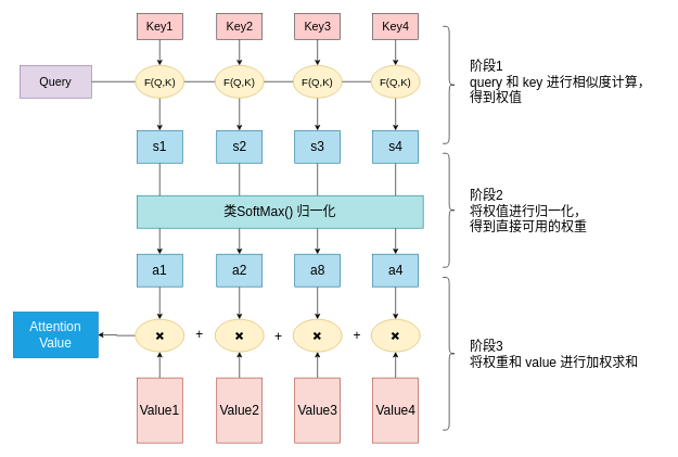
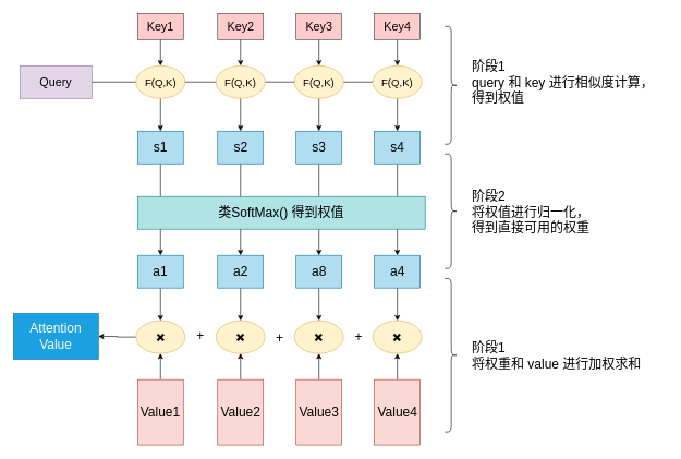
  <mxCell id="0" />
  <mxCell id="1" parent="0" />
  <mxCell id="2" style="edgeStyle=orthogonalEdgeStyle;rounded=0;orthogonalLoop=1;jettySize=auto;html=1;entryX=0.5;entryY=0;entryDx=0;entryDy=0;fontSize=20;" edge="1" parent="1" source="3" target="13"><mxGeometry relative="1" as="geometry" /></mxCell>
  <mxCell id="3" value="Key1" style="rounded=0;whiteSpace=wrap;html=1;fillColor=#ffcccc;strokeColor=#36393d;fontSize=18;" vertex="1" parent="1"><mxGeometry x="210" y="20" width="70" height="40" as="geometry" /></mxCell>
  <mxCell id="4" style="edgeStyle=orthogonalEdgeStyle;rounded=0;orthogonalLoop=1;jettySize=auto;html=1;fontSize=20;" edge="1" parent="1" source="5" target="15"><mxGeometry relative="1" as="geometry" /></mxCell>
  <mxCell id="5" value="Key2" style="rounded=0;whiteSpace=wrap;html=1;fillColor=#ffcccc;strokeColor=#36393d;fontSize=18;" vertex="1" parent="1"><mxGeometry x="332.5" y="20" width="70" height="40" as="geometry" /></mxCell>
  <mxCell id="6" style="edgeStyle=orthogonalEdgeStyle;rounded=0;orthogonalLoop=1;jettySize=auto;html=1;fontSize=20;" edge="1" parent="1" source="7" target="17"><mxGeometry relative="1" as="geometry" /></mxCell>
  <mxCell id="7" value="Key3" style="rounded=0;whiteSpace=wrap;html=1;fillColor=#ffcccc;strokeColor=#36393d;fontSize=18;" vertex="1" parent="1"><mxGeometry x="452.5" y="20" width="70" height="40" as="geometry" /></mxCell>
  <mxCell id="8" style="edgeStyle=orthogonalEdgeStyle;rounded=0;orthogonalLoop=1;jettySize=auto;html=1;fontSize=20;" edge="1" parent="1" source="9" target="19"><mxGeometry relative="1" as="geometry" /></mxCell>
  <mxCell id="9" value="Key4" style="rounded=0;whiteSpace=wrap;html=1;fillColor=#ffcccc;strokeColor=#36393d;fontSize=18;" vertex="1" parent="1"><mxGeometry x="572.5" y="20" width="70" height="40" as="geometry" /></mxCell>
  <mxCell id="10" style="edgeStyle=orthogonalEdgeStyle;rounded=0;orthogonalLoop=1;jettySize=auto;html=1;fontSize=20;entryX=0;entryY=0.5;entryDx=0;entryDy=0;endArrow=none;endFill=0;" edge="1" parent="1" source="11" target="19"><mxGeometry relative="1" as="geometry" /></mxCell>
  <mxCell id="11" value="Query" style="rounded=0;whiteSpace=wrap;html=1;fillColor=#e1d5e7;strokeColor=#9673a6;fontSize=18;" vertex="1" parent="1"><mxGeometry x="30" y="100" width="110" height="50" as="geometry" /></mxCell>
  <mxCell id="12" style="edgeStyle=orthogonalEdgeStyle;rounded=0;orthogonalLoop=1;jettySize=auto;html=1;fontSize=20;" edge="1" parent="1" source="13" target="21"><mxGeometry relative="1" as="geometry" /></mxCell>
  <mxCell id="13" value="&lt;font style=&quot;font-size: 16px;&quot;&gt;F(Q,K)&lt;/font&gt;" style="ellipse;whiteSpace=wrap;html=1;fontSize=18;fillColor=#fff2cc;strokeColor=#d6b656;" vertex="1" parent="1"><mxGeometry x="207.5" y="100" width="75" height="50" as="geometry" /></mxCell>
  <mxCell id="14" style="edgeStyle=orthogonalEdgeStyle;rounded=0;orthogonalLoop=1;jettySize=auto;html=1;entryX=0.5;entryY=0;entryDx=0;entryDy=0;fontSize=20;" edge="1" parent="1" source="15" target="23"><mxGeometry relative="1" as="geometry" /></mxCell>
  <mxCell id="15" value="&lt;font style=&quot;font-size: 16px;&quot;&gt;F(Q,K)&lt;/font&gt;" style="ellipse;whiteSpace=wrap;html=1;fontSize=18;fillColor=#fff2cc;strokeColor=#d6b656;" vertex="1" parent="1"><mxGeometry x="330" y="100" width="75" height="50" as="geometry" /></mxCell>
  <mxCell id="16" style="edgeStyle=orthogonalEdgeStyle;rounded=0;orthogonalLoop=1;jettySize=auto;html=1;fontSize=20;" edge="1" parent="1" source="17" target="25"><mxGeometry relative="1" as="geometry" /></mxCell>
  <mxCell id="17" value="&lt;font style=&quot;font-size: 16px;&quot;&gt;F(Q,K)&lt;/font&gt;" style="ellipse;whiteSpace=wrap;html=1;fontSize=18;fillColor=#fff2cc;strokeColor=#d6b656;" vertex="1" parent="1"><mxGeometry x="450" y="100" width="75" height="50" as="geometry" /></mxCell>
  <mxCell id="18" style="edgeStyle=orthogonalEdgeStyle;rounded=0;orthogonalLoop=1;jettySize=auto;html=1;fontSize=20;" edge="1" parent="1" source="19" target="27"><mxGeometry relative="1" as="geometry" /></mxCell>
  <mxCell id="19" value="&lt;font style=&quot;font-size: 16px;&quot;&gt;F(Q,K)&lt;/font&gt;" style="ellipse;whiteSpace=wrap;html=1;fontSize=18;fillColor=#fff2cc;strokeColor=#d6b656;" vertex="1" parent="1"><mxGeometry x="570" y="100" width="75" height="50" as="geometry" /></mxCell>
  <mxCell id="20" style="edgeStyle=orthogonalEdgeStyle;rounded=0;orthogonalLoop=1;jettySize=auto;html=1;fontSize=20;" edge="1" parent="1" source="21" target="30"><mxGeometry relative="1" as="geometry" /></mxCell>
  <mxCell id="21" value="&lt;font style=&quot;font-size: 20px;&quot;&gt;s1&lt;/font&gt;" style="rounded=0;whiteSpace=wrap;html=1;fillColor=#b1ddf0;strokeColor=#10739e;fontSize=18;" vertex="1" parent="1"><mxGeometry x="210" y="200" width="70" height="50" as="geometry" /></mxCell>
  <mxCell id="22" style="edgeStyle=orthogonalEdgeStyle;rounded=0;orthogonalLoop=1;jettySize=auto;html=1;fontSize=20;" edge="1" parent="1" source="23" target="32"><mxGeometry relative="1" as="geometry" /></mxCell>
  <mxCell id="23" value="&lt;font style=&quot;font-size: 20px;&quot;&gt;s2&lt;/font&gt;" style="rounded=0;whiteSpace=wrap;html=1;fillColor=#b1ddf0;strokeColor=#10739e;fontSize=18;" vertex="1" parent="1"><mxGeometry x="332.5" y="200" width="70" height="50" as="geometry" /></mxCell>
  <mxCell id="24" style="edgeStyle=orthogonalEdgeStyle;rounded=0;orthogonalLoop=1;jettySize=auto;html=1;fontSize=20;" edge="1" parent="1" source="25" target="34"><mxGeometry relative="1" as="geometry" /></mxCell>
  <mxCell id="25" value="&lt;font style=&quot;font-size: 20px;&quot;&gt;s3&lt;/font&gt;" style="rounded=0;whiteSpace=wrap;html=1;fillColor=#b1ddf0;strokeColor=#10739e;fontSize=18;" vertex="1" parent="1"><mxGeometry x="452.5" y="200" width="70" height="50" as="geometry" /></mxCell>
  <mxCell id="26" style="edgeStyle=orthogonalEdgeStyle;rounded=0;orthogonalLoop=1;jettySize=auto;html=1;fontSize=20;" edge="1" parent="1" source="27" target="36"><mxGeometry relative="1" as="geometry" /></mxCell>
  <mxCell id="27" value="&lt;font style=&quot;font-size: 20px;&quot;&gt;s4&lt;/font&gt;" style="rounded=0;whiteSpace=wrap;html=1;fillColor=#b1ddf0;strokeColor=#10739e;fontSize=18;" vertex="1" parent="1"><mxGeometry x="572.5" y="200" width="70" height="50" as="geometry" /></mxCell>
- <mxCell id="28" value="&lt;span style=&quot;font-size: 20px;&quot;&gt;类SoftMax() 归一化&lt;/span&gt;" style="rounded=0;whiteSpace=wrap;html=1;fillColor=#b0e3e6;strokeColor=#0e8088;fontSize=18;" vertex="1" parent="1"><mxGeometry x="210" y="300" width="440" height="50" as="geometry" /></mxCell>
+ <mxCell id="28" value="&lt;span style=&quot;font-size: 20px;&quot;&gt;类SoftMax() 得到权值&lt;/span&gt;" style="rounded=0;whiteSpace=wrap;html=1;fillColor=#b0e3e6;strokeColor=#0e8088;fontSize=18;" vertex="1" parent="1"><mxGeometry x="210" y="300" width="440" height="50" as="geometry" /></mxCell>
  <mxCell id="29" value="" style="edgeStyle=orthogonalEdgeStyle;rounded=0;orthogonalLoop=1;jettySize=auto;html=1;fontSize=20;" edge="1" parent="1" source="30" target="38"><mxGeometry relative="1" as="geometry" /></mxCell>
  <mxCell id="30" value="&lt;font style=&quot;font-size: 20px;&quot;&gt;a1&lt;/font&gt;" style="rounded=0;whiteSpace=wrap;html=1;fillColor=#b1ddf0;strokeColor=#10739e;fontSize=18;" vertex="1" parent="1"><mxGeometry x="210" y="390" width="70" height="50" as="geometry" /></mxCell>
  <mxCell id="31" value="" style="edgeStyle=orthogonalEdgeStyle;rounded=0;orthogonalLoop=1;jettySize=auto;html=1;fontSize=20;" edge="1" parent="1" source="32" target="39"><mxGeometry relative="1" as="geometry" /></mxCell>
  <mxCell id="32" value="&lt;font style=&quot;font-size: 20px;&quot;&gt;a2&lt;/font&gt;" style="rounded=0;whiteSpace=wrap;html=1;fillColor=#b1ddf0;strokeColor=#10739e;fontSize=18;" vertex="1" parent="1"><mxGeometry x="332.5" y="390" width="70" height="50" as="geometry" /></mxCell>
  <mxCell id="33" value="" style="edgeStyle=orthogonalEdgeStyle;rounded=0;orthogonalLoop=1;jettySize=auto;html=1;fontSize=20;" edge="1" parent="1" source="34" target="40"><mxGeometry relative="1" as="geometry" /></mxCell>
  <mxCell id="34" value="&lt;font style=&quot;font-size: 20px;&quot;&gt;a8&lt;/font&gt;" style="rounded=0;whiteSpace=wrap;html=1;fillColor=#b1ddf0;strokeColor=#10739e;fontSize=18;" vertex="1" parent="1"><mxGeometry x="452.5" y="390" width="70" height="50" as="geometry" /></mxCell>
  <mxCell id="35" value="" style="edgeStyle=orthogonalEdgeStyle;rounded=0;orthogonalLoop=1;jettySize=auto;html=1;fontSize=20;" edge="1" parent="1" source="36" target="41"><mxGeometry relative="1" as="geometry" /></mxCell>
  <mxCell id="36" value="&lt;font style=&quot;font-size: 20px;&quot;&gt;a4&lt;/font&gt;" style="rounded=0;whiteSpace=wrap;html=1;fillColor=#b1ddf0;strokeColor=#10739e;fontSize=18;" vertex="1" parent="1"><mxGeometry x="572.5" y="390" width="70" height="50" as="geometry" /></mxCell>
  <mxCell id="37" value="" style="edgeStyle=orthogonalEdgeStyle;rounded=0;orthogonalLoop=1;jettySize=auto;html=1;fontSize=20;" edge="1" parent="1" source="38" target="50"><mxGeometry relative="1" as="geometry" /></mxCell>
  <mxCell id="38" value="&lt;span style=&quot;font-size: 16px;&quot;&gt;✖️&lt;/span&gt;" style="ellipse;whiteSpace=wrap;html=1;fontSize=18;fillColor=#fff2cc;strokeColor=#d6b656;" vertex="1" parent="1"><mxGeometry x="207.5" y="490" width="75" height="50" as="geometry" /></mxCell>
  <mxCell id="39" value="&lt;font style=&quot;font-size: 16px;&quot;&gt;✖️&lt;/font&gt;" style="ellipse;whiteSpace=wrap;html=1;fontSize=18;fillColor=#fff2cc;strokeColor=#d6b656;" vertex="1" parent="1"><mxGeometry x="330" y="490" width="75" height="50" as="geometry" /></mxCell>
  <mxCell id="40" value="&lt;font style=&quot;font-size: 16px;&quot;&gt;✖️&lt;/font&gt;" style="ellipse;whiteSpace=wrap;html=1;fontSize=18;fillColor=#fff2cc;strokeColor=#d6b656;" vertex="1" parent="1"><mxGeometry x="450" y="490" width="75" height="50" as="geometry" /></mxCell>
  <mxCell id="41" value="&lt;font style=&quot;font-size: 16px;&quot;&gt;✖️&lt;/font&gt;" style="ellipse;whiteSpace=wrap;html=1;fontSize=18;fillColor=#fff2cc;strokeColor=#d6b656;" vertex="1" parent="1"><mxGeometry x="570" y="490" width="75" height="50" as="geometry" /></mxCell>
  <mxCell id="42" value="" style="edgeStyle=orthogonalEdgeStyle;rounded=0;orthogonalLoop=1;jettySize=auto;html=1;fontSize=20;" edge="1" parent="1" source="43" target="38"><mxGeometry relative="1" as="geometry" /></mxCell>
  <mxCell id="43" value="&lt;font style=&quot;font-size: 20px;&quot;&gt;Value1&lt;/font&gt;" style="rounded=0;whiteSpace=wrap;html=1;fillColor=#fad9d5;strokeColor=#ae4132;fontSize=18;" vertex="1" parent="1"><mxGeometry x="210" y="580" width="70" height="100" as="geometry" /></mxCell>
  <mxCell id="44" value="" style="edgeStyle=orthogonalEdgeStyle;rounded=0;orthogonalLoop=1;jettySize=auto;html=1;fontSize=20;" edge="1" parent="1" source="45" target="39"><mxGeometry relative="1" as="geometry" /></mxCell>
  <mxCell id="45" value="&lt;font style=&quot;font-size: 20px;&quot;&gt;Value2&lt;/font&gt;" style="rounded=0;whiteSpace=wrap;html=1;fillColor=#fad9d5;strokeColor=#ae4132;fontSize=18;" vertex="1" parent="1"><mxGeometry x="332.5" y="580" width="70" height="100" as="geometry" /></mxCell>
  <mxCell id="46" value="" style="edgeStyle=orthogonalEdgeStyle;rounded=0;orthogonalLoop=1;jettySize=auto;html=1;fontSize=20;" edge="1" parent="1" source="47" target="40"><mxGeometry relative="1" as="geometry" /></mxCell>
  <mxCell id="47" value="&lt;font style=&quot;font-size: 20px;&quot;&gt;Value3&lt;/font&gt;" style="rounded=0;whiteSpace=wrap;html=1;fillColor=#fad9d5;strokeColor=#ae4132;fontSize=18;" vertex="1" parent="1"><mxGeometry x="452.5" y="580" width="70" height="100" as="geometry" /></mxCell>
  <mxCell id="48" value="" style="edgeStyle=orthogonalEdgeStyle;rounded=0;orthogonalLoop=1;jettySize=auto;html=1;fontSize=20;" edge="1" parent="1" source="49" target="41"><mxGeometry relative="1" as="geometry" /></mxCell>
  <mxCell id="49" value="&lt;font style=&quot;font-size: 20px;&quot;&gt;Value4&lt;/font&gt;" style="rounded=0;whiteSpace=wrap;html=1;fillColor=#fad9d5;strokeColor=#ae4132;fontSize=18;" vertex="1" parent="1"><mxGeometry x="572.5" y="580" width="70" height="100" as="geometry" /></mxCell>
  <mxCell id="50" value="&lt;font style=&quot;font-size: 20px;&quot;&gt;Attention&lt;br&gt;Value&lt;br&gt;&lt;/font&gt;" style="rounded=0;whiteSpace=wrap;html=1;fillColor=#1ba1e2;strokeColor=#006EAF;fontSize=18;fontColor=#ffffff;" vertex="1" parent="1"><mxGeometry x="20" y="479" width="130" height="70" as="geometry" /></mxCell>
  <mxCell id="51" value="+" style="text;html=1;align=center;verticalAlign=middle;resizable=0;points=[];autosize=1;strokeColor=none;fillColor=none;fontSize=20;" vertex="1" parent="1"><mxGeometry x="286" y="493" width="40" height="40" as="geometry" /></mxCell>
  <mxCell id="52" value="+" style="text;html=1;align=center;verticalAlign=middle;resizable=0;points=[];autosize=1;strokeColor=none;fillColor=none;fontSize=20;" vertex="1" parent="1"><mxGeometry x="407" y="495" width="40" height="40" as="geometry" /></mxCell>
  <mxCell id="53" value="+" style="text;html=1;align=center;verticalAlign=middle;resizable=0;points=[];autosize=1;strokeColor=none;fillColor=none;fontSize=20;" vertex="1" parent="1"><mxGeometry x="528" y="494" width="40" height="40" as="geometry" /></mxCell>
  <mxCell id="54" value="" style="shape=curlyBracket;whiteSpace=wrap;html=1;rounded=1;flipH=1;labelPosition=right;verticalLabelPosition=middle;align=left;verticalAlign=middle;fontSize=20;" vertex="1" parent="1"><mxGeometry x="680" y="40" width="20" height="180" as="geometry" /></mxCell>
  <mxCell id="55" value="" style="shape=curlyBracket;whiteSpace=wrap;html=1;rounded=1;flipH=1;labelPosition=right;verticalLabelPosition=middle;align=left;verticalAlign=middle;fontSize=20;" vertex="1" parent="1"><mxGeometry x="680" y="235" width="20" height="175" as="geometry" /></mxCell>
  <mxCell id="56" value="" style="shape=curlyBracket;whiteSpace=wrap;html=1;rounded=1;flipH=1;labelPosition=right;verticalLabelPosition=middle;align=left;verticalAlign=middle;fontSize=20;" vertex="1" parent="1"><mxGeometry x="680" y="425.5" width="20" height="234.5" as="geometry" /></mxCell>
  <mxCell id="57" value="阶段1&lt;br&gt;query 和 key 进行相似度计算，&lt;br&gt;得到权值" style="text;html=1;align=left;verticalAlign=middle;resizable=0;points=[];autosize=1;strokeColor=none;fillColor=none;fontSize=20;" vertex="1" parent="1"><mxGeometry x="720" y="80" width="300" height="90" as="geometry" /></mxCell>
  <mxCell id="58" value="阶段2&lt;br&gt;将权值进行归一化，&lt;br&gt;得到直接可用的权重" style="text;html=1;align=left;verticalAlign=middle;resizable=0;points=[];autosize=1;strokeColor=none;fillColor=none;fontSize=20;" vertex="1" parent="1"><mxGeometry x="720" y="277.5" width="200" height="90" as="geometry" /></mxCell>
- <mxCell id="59" value="阶段3&lt;br&gt;将权重和 value 进行加权求和" style="text;html=1;align=left;verticalAlign=middle;resizable=0;points=[];autosize=1;strokeColor=none;fillColor=none;fontSize=20;" vertex="1" parent="1"><mxGeometry x="720" y="512.75" width="280" height="60" as="geometry" /></mxCell>
+ <mxCell id="59" value="阶段1&lt;br&gt;将权重和 value 进行加权求和" style="text;html=1;align=left;verticalAlign=middle;resizable=0;points=[];autosize=1;strokeColor=none;fillColor=none;fontSize=20;" vertex="1" parent="1"><mxGeometry x="720" y="512.75" width="280" height="60" as="geometry" /></mxCell>
